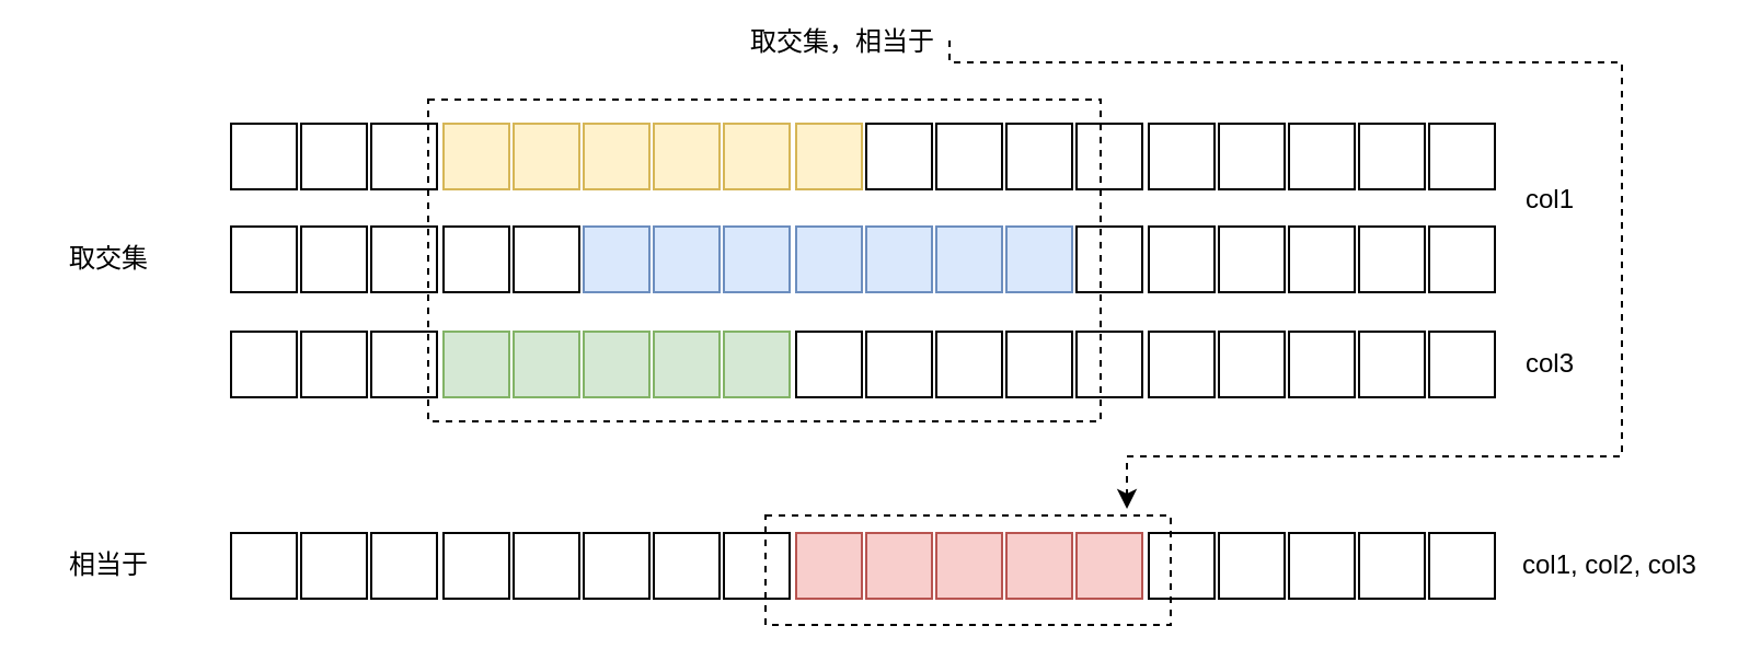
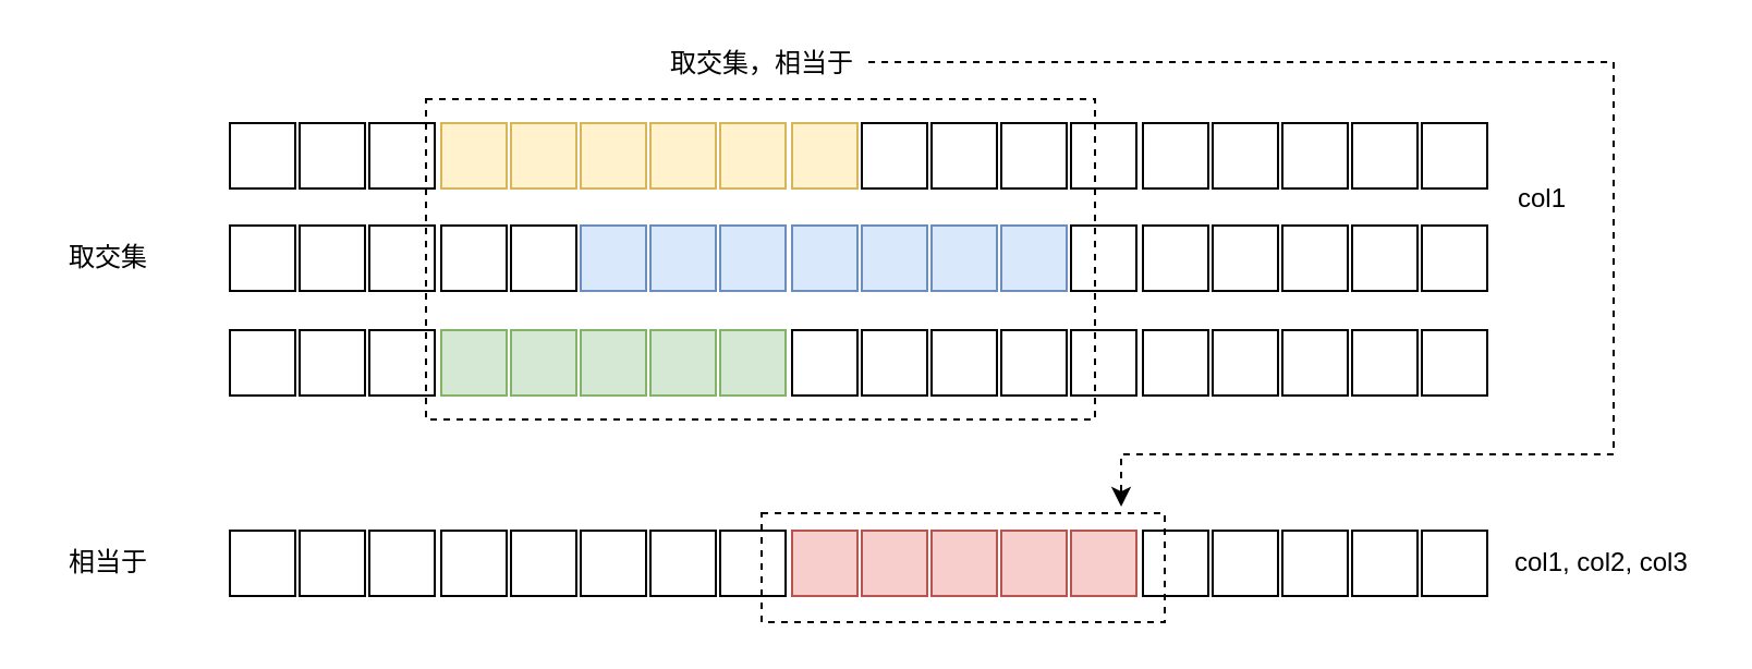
  <mxCell id="0" />
  <mxCell id="1" parent="0" />
  <mxCell id="2" value="" style="whiteSpace=wrap;html=1;aspect=fixed;" vertex="1" parent="1"><mxGeometry x="105" y="243" width="30" height="30" as="geometry" /></mxCell>
  <mxCell id="3" value="" style="whiteSpace=wrap;html=1;aspect=fixed;" vertex="1" parent="1"><mxGeometry x="298" y="243" width="30" height="30" as="geometry" /></mxCell>
  <mxCell id="4" value="" style="whiteSpace=wrap;html=1;aspect=fixed;" vertex="1" parent="1"><mxGeometry x="137" y="243" width="30" height="30" as="geometry" /></mxCell>
  <mxCell id="5" value="" style="whiteSpace=wrap;html=1;aspect=fixed;" vertex="1" parent="1"><mxGeometry x="169" y="243" width="30" height="30" as="geometry" /></mxCell>
  <mxCell id="6" value="" style="whiteSpace=wrap;html=1;aspect=fixed;" vertex="1" parent="1"><mxGeometry x="202" y="243" width="30" height="30" as="geometry" /></mxCell>
  <mxCell id="7" value="" style="whiteSpace=wrap;html=1;aspect=fixed;" vertex="1" parent="1"><mxGeometry x="234" y="243" width="30" height="30" as="geometry" /></mxCell>
  <mxCell id="8" value="" style="whiteSpace=wrap;html=1;aspect=fixed;" vertex="1" parent="1"><mxGeometry x="266" y="243" width="30" height="30" as="geometry" /></mxCell>
  <mxCell id="9" value="" style="whiteSpace=wrap;html=1;aspect=fixed;" vertex="1" parent="1"><mxGeometry x="330" y="243" width="30" height="30" as="geometry" /></mxCell>
  <mxCell id="10" value="" style="whiteSpace=wrap;html=1;aspect=fixed;fillColor=#f8cecc;strokeColor=#b85450;" vertex="1" parent="1"><mxGeometry x="363" y="243" width="30" height="30" as="geometry" /></mxCell>
  <mxCell id="11" value="" style="whiteSpace=wrap;html=1;aspect=fixed;fillColor=#f8cecc;strokeColor=#b85450;" vertex="1" parent="1"><mxGeometry x="395" y="243" width="30" height="30" as="geometry" /></mxCell>
  <mxCell id="12" value="" style="whiteSpace=wrap;html=1;aspect=fixed;fillColor=#f8cecc;strokeColor=#b85450;" vertex="1" parent="1"><mxGeometry x="427" y="243" width="30" height="30" as="geometry" /></mxCell>
  <mxCell id="13" value="" style="whiteSpace=wrap;html=1;aspect=fixed;fillColor=#f8cecc;strokeColor=#b85450;" vertex="1" parent="1"><mxGeometry x="459" y="243" width="30" height="30" as="geometry" /></mxCell>
  <mxCell id="14" value="" style="whiteSpace=wrap;html=1;aspect=fixed;fillColor=#f8cecc;strokeColor=#b85450;" vertex="1" parent="1"><mxGeometry x="491" y="243" width="30" height="30" as="geometry" /></mxCell>
  <mxCell id="15" value="" style="whiteSpace=wrap;html=1;aspect=fixed;" vertex="1" parent="1"><mxGeometry x="524" y="243" width="30" height="30" as="geometry" /></mxCell>
  <mxCell id="16" value="" style="whiteSpace=wrap;html=1;aspect=fixed;" vertex="1" parent="1"><mxGeometry x="556" y="243" width="30" height="30" as="geometry" /></mxCell>
  <mxCell id="17" value="" style="whiteSpace=wrap;html=1;aspect=fixed;" vertex="1" parent="1"><mxGeometry x="588" y="243" width="30" height="30" as="geometry" /></mxCell>
  <mxCell id="18" value="" style="whiteSpace=wrap;html=1;aspect=fixed;" vertex="1" parent="1"><mxGeometry x="620" y="243" width="30" height="30" as="geometry" /></mxCell>
  <mxCell id="19" value="" style="whiteSpace=wrap;html=1;aspect=fixed;" vertex="1" parent="1"><mxGeometry x="652" y="243" width="30" height="30" as="geometry" /></mxCell>
  <mxCell id="20" value="相当于" style="text;html=1;align=center;verticalAlign=middle;resizable=0;points=[];autosize=1;" vertex="1" parent="1"><mxGeometry x="20" y="249" width="58" height="18" as="geometry" /></mxCell>
  <mxCell id="21" value="取交集" style="text;html=1;align=center;verticalAlign=middle;resizable=0;points=[];autosize=1;" vertex="1" parent="1"><mxGeometry x="20" y="109" width="58" height="18" as="geometry" /></mxCell>
  <mxCell id="22" value="" style="whiteSpace=wrap;html=1;aspect=fixed;" vertex="1" parent="1"><mxGeometry x="105" y="151" width="30" height="30" as="geometry" /></mxCell>
  <mxCell id="23" value="" style="whiteSpace=wrap;html=1;aspect=fixed;fillColor=#d5e8d4;strokeColor=#82b366;" vertex="1" parent="1"><mxGeometry x="298" y="151" width="30" height="30" as="geometry" /></mxCell>
  <mxCell id="24" value="" style="whiteSpace=wrap;html=1;aspect=fixed;" vertex="1" parent="1"><mxGeometry x="137" y="151" width="30" height="30" as="geometry" /></mxCell>
  <mxCell id="25" value="" style="whiteSpace=wrap;html=1;aspect=fixed;" vertex="1" parent="1"><mxGeometry x="169" y="151" width="30" height="30" as="geometry" /></mxCell>
  <mxCell id="26" value="" style="whiteSpace=wrap;html=1;aspect=fixed;fillColor=#d5e8d4;strokeColor=#82b366;" vertex="1" parent="1"><mxGeometry x="202" y="151" width="30" height="30" as="geometry" /></mxCell>
  <mxCell id="27" value="" style="whiteSpace=wrap;html=1;aspect=fixed;fillColor=#d5e8d4;strokeColor=#82b366;" vertex="1" parent="1"><mxGeometry x="234" y="151" width="30" height="30" as="geometry" /></mxCell>
  <mxCell id="28" value="" style="whiteSpace=wrap;html=1;aspect=fixed;fillColor=#d5e8d4;strokeColor=#82b366;" vertex="1" parent="1"><mxGeometry x="266" y="151" width="30" height="30" as="geometry" /></mxCell>
  <mxCell id="29" value="" style="whiteSpace=wrap;html=1;aspect=fixed;fillColor=#d5e8d4;strokeColor=#82b366;" vertex="1" parent="1"><mxGeometry x="330" y="151" width="30" height="30" as="geometry" /></mxCell>
  <mxCell id="30" value="" style="whiteSpace=wrap;html=1;aspect=fixed;" vertex="1" parent="1"><mxGeometry x="363" y="151" width="30" height="30" as="geometry" /></mxCell>
  <mxCell id="31" value="" style="whiteSpace=wrap;html=1;aspect=fixed;" vertex="1" parent="1"><mxGeometry x="395" y="151" width="30" height="30" as="geometry" /></mxCell>
  <mxCell id="32" value="" style="whiteSpace=wrap;html=1;aspect=fixed;" vertex="1" parent="1"><mxGeometry x="427" y="151" width="30" height="30" as="geometry" /></mxCell>
  <mxCell id="33" value="" style="whiteSpace=wrap;html=1;aspect=fixed;" vertex="1" parent="1"><mxGeometry x="459" y="151" width="30" height="30" as="geometry" /></mxCell>
  <mxCell id="34" value="" style="whiteSpace=wrap;html=1;aspect=fixed;" vertex="1" parent="1"><mxGeometry x="491" y="151" width="30" height="30" as="geometry" /></mxCell>
  <mxCell id="35" value="" style="whiteSpace=wrap;html=1;aspect=fixed;" vertex="1" parent="1"><mxGeometry x="524" y="151" width="30" height="30" as="geometry" /></mxCell>
  <mxCell id="36" value="" style="whiteSpace=wrap;html=1;aspect=fixed;" vertex="1" parent="1"><mxGeometry x="556" y="151" width="30" height="30" as="geometry" /></mxCell>
  <mxCell id="37" value="" style="whiteSpace=wrap;html=1;aspect=fixed;" vertex="1" parent="1"><mxGeometry x="588" y="151" width="30" height="30" as="geometry" /></mxCell>
  <mxCell id="38" value="" style="whiteSpace=wrap;html=1;aspect=fixed;" vertex="1" parent="1"><mxGeometry x="620" y="151" width="30" height="30" as="geometry" /></mxCell>
  <mxCell id="39" value="" style="whiteSpace=wrap;html=1;aspect=fixed;" vertex="1" parent="1"><mxGeometry x="652" y="151" width="30" height="30" as="geometry" /></mxCell>
  <mxCell id="40" value="" style="whiteSpace=wrap;html=1;aspect=fixed;" vertex="1" parent="1"><mxGeometry x="105" y="103" width="30" height="30" as="geometry" /></mxCell>
  <mxCell id="41" value="" style="whiteSpace=wrap;html=1;aspect=fixed;fillColor=#dae8fc;strokeColor=#6c8ebf;" vertex="1" parent="1"><mxGeometry x="298" y="103" width="30" height="30" as="geometry" /></mxCell>
  <mxCell id="42" value="" style="whiteSpace=wrap;html=1;aspect=fixed;" vertex="1" parent="1"><mxGeometry x="137" y="103" width="30" height="30" as="geometry" /></mxCell>
  <mxCell id="43" value="" style="whiteSpace=wrap;html=1;aspect=fixed;" vertex="1" parent="1"><mxGeometry x="169" y="103" width="30" height="30" as="geometry" /></mxCell>
  <mxCell id="44" value="" style="whiteSpace=wrap;html=1;aspect=fixed;" vertex="1" parent="1"><mxGeometry x="202" y="103" width="30" height="30" as="geometry" /></mxCell>
  <mxCell id="45" value="" style="whiteSpace=wrap;html=1;aspect=fixed;" vertex="1" parent="1"><mxGeometry x="234" y="103" width="30" height="30" as="geometry" /></mxCell>
  <mxCell id="46" value="" style="whiteSpace=wrap;html=1;aspect=fixed;fillColor=#dae8fc;strokeColor=#6c8ebf;" vertex="1" parent="1"><mxGeometry x="266" y="103" width="30" height="30" as="geometry" /></mxCell>
  <mxCell id="47" value="" style="whiteSpace=wrap;html=1;aspect=fixed;fillColor=#dae8fc;strokeColor=#6c8ebf;" vertex="1" parent="1"><mxGeometry x="330" y="103" width="30" height="30" as="geometry" /></mxCell>
  <mxCell id="48" value="" style="whiteSpace=wrap;html=1;aspect=fixed;fillColor=#dae8fc;strokeColor=#6c8ebf;" vertex="1" parent="1"><mxGeometry x="363" y="103" width="30" height="30" as="geometry" /></mxCell>
  <mxCell id="49" value="" style="whiteSpace=wrap;html=1;aspect=fixed;fillColor=#dae8fc;strokeColor=#6c8ebf;" vertex="1" parent="1"><mxGeometry x="395" y="103" width="30" height="30" as="geometry" /></mxCell>
  <mxCell id="50" value="" style="whiteSpace=wrap;html=1;aspect=fixed;fillColor=#dae8fc;strokeColor=#6c8ebf;" vertex="1" parent="1"><mxGeometry x="427" y="103" width="30" height="30" as="geometry" /></mxCell>
  <mxCell id="51" value="" style="whiteSpace=wrap;html=1;aspect=fixed;fillColor=#dae8fc;strokeColor=#6c8ebf;" vertex="1" parent="1"><mxGeometry x="459" y="103" width="30" height="30" as="geometry" /></mxCell>
  <mxCell id="52" value="" style="whiteSpace=wrap;html=1;aspect=fixed;" vertex="1" parent="1"><mxGeometry x="491" y="103" width="30" height="30" as="geometry" /></mxCell>
  <mxCell id="53" value="" style="whiteSpace=wrap;html=1;aspect=fixed;" vertex="1" parent="1"><mxGeometry x="524" y="103" width="30" height="30" as="geometry" /></mxCell>
  <mxCell id="54" value="" style="whiteSpace=wrap;html=1;aspect=fixed;" vertex="1" parent="1"><mxGeometry x="556" y="103" width="30" height="30" as="geometry" /></mxCell>
  <mxCell id="55" value="" style="whiteSpace=wrap;html=1;aspect=fixed;" vertex="1" parent="1"><mxGeometry x="588" y="103" width="30" height="30" as="geometry" /></mxCell>
  <mxCell id="56" value="" style="whiteSpace=wrap;html=1;aspect=fixed;" vertex="1" parent="1"><mxGeometry x="620" y="103" width="30" height="30" as="geometry" /></mxCell>
  <mxCell id="57" value="" style="whiteSpace=wrap;html=1;aspect=fixed;" vertex="1" parent="1"><mxGeometry x="652" y="103" width="30" height="30" as="geometry" /></mxCell>
  <mxCell id="58" value="" style="whiteSpace=wrap;html=1;aspect=fixed;" vertex="1" parent="1"><mxGeometry x="105" y="56" width="30" height="30" as="geometry" /></mxCell>
  <mxCell id="59" value="" style="whiteSpace=wrap;html=1;aspect=fixed;fillColor=#fff2cc;strokeColor=#d6b656;" vertex="1" parent="1"><mxGeometry x="298" y="56" width="30" height="30" as="geometry" /></mxCell>
  <mxCell id="60" value="" style="whiteSpace=wrap;html=1;aspect=fixed;" vertex="1" parent="1"><mxGeometry x="137" y="56" width="30" height="30" as="geometry" /></mxCell>
  <mxCell id="61" value="" style="whiteSpace=wrap;html=1;aspect=fixed;" vertex="1" parent="1"><mxGeometry x="169" y="56" width="30" height="30" as="geometry" /></mxCell>
  <mxCell id="62" value="" style="whiteSpace=wrap;html=1;aspect=fixed;fillColor=#fff2cc;strokeColor=#d6b656;" vertex="1" parent="1"><mxGeometry x="202" y="56" width="30" height="30" as="geometry" /></mxCell>
  <mxCell id="63" value="" style="whiteSpace=wrap;html=1;aspect=fixed;fillColor=#fff2cc;strokeColor=#d6b656;" vertex="1" parent="1"><mxGeometry x="234" y="56" width="30" height="30" as="geometry" /></mxCell>
  <mxCell id="64" value="" style="whiteSpace=wrap;html=1;aspect=fixed;fillColor=#fff2cc;strokeColor=#d6b656;" vertex="1" parent="1"><mxGeometry x="266" y="56" width="30" height="30" as="geometry" /></mxCell>
  <mxCell id="65" value="" style="whiteSpace=wrap;html=1;aspect=fixed;fillColor=#fff2cc;strokeColor=#d6b656;" vertex="1" parent="1"><mxGeometry x="330" y="56" width="30" height="30" as="geometry" /></mxCell>
  <mxCell id="66" value="" style="whiteSpace=wrap;html=1;aspect=fixed;fillColor=#fff2cc;strokeColor=#d6b656;" vertex="1" parent="1"><mxGeometry x="363" y="56" width="30" height="30" as="geometry" /></mxCell>
  <mxCell id="67" value="" style="whiteSpace=wrap;html=1;aspect=fixed;" vertex="1" parent="1"><mxGeometry x="395" y="56" width="30" height="30" as="geometry" /></mxCell>
  <mxCell id="68" value="" style="whiteSpace=wrap;html=1;aspect=fixed;" vertex="1" parent="1"><mxGeometry x="427" y="56" width="30" height="30" as="geometry" /></mxCell>
  <mxCell id="69" value="" style="whiteSpace=wrap;html=1;aspect=fixed;" vertex="1" parent="1"><mxGeometry x="459" y="56" width="30" height="30" as="geometry" /></mxCell>
  <mxCell id="70" value="" style="whiteSpace=wrap;html=1;aspect=fixed;" vertex="1" parent="1"><mxGeometry x="491" y="56" width="30" height="30" as="geometry" /></mxCell>
  <mxCell id="71" value="" style="whiteSpace=wrap;html=1;aspect=fixed;" vertex="1" parent="1"><mxGeometry x="524" y="56" width="30" height="30" as="geometry" /></mxCell>
  <mxCell id="72" value="" style="whiteSpace=wrap;html=1;aspect=fixed;" vertex="1" parent="1"><mxGeometry x="556" y="56" width="30" height="30" as="geometry" /></mxCell>
  <mxCell id="73" value="" style="whiteSpace=wrap;html=1;aspect=fixed;" vertex="1" parent="1"><mxGeometry x="588" y="56" width="30" height="30" as="geometry" /></mxCell>
  <mxCell id="74" value="" style="whiteSpace=wrap;html=1;aspect=fixed;" vertex="1" parent="1"><mxGeometry x="620" y="56" width="30" height="30" as="geometry" /></mxCell>
  <mxCell id="75" value="" style="whiteSpace=wrap;html=1;aspect=fixed;" vertex="1" parent="1"><mxGeometry x="652" y="56" width="30" height="30" as="geometry" /></mxCell>
  <mxCell id="76" value="col1" style="text;html=1;align=center;verticalAlign=middle;resizable=0;points=[];autosize=1;" vertex="1" parent="1"><mxGeometry x="691" y="82" width="32" height="18" as="geometry" /></mxCell>
- <mxCell id="77" value="col3" style="text;html=1;align=center;verticalAlign=middle;resizable=0;points=[];autosize=1;" vertex="1" parent="1"><mxGeometry x="691" y="157" width="32" height="18" as="geometry" /></mxCell>
  <mxCell id="78" value="col1, col2, col3" style="text;html=1;align=left;verticalAlign=middle;resizable=0;points=[];autosize=1;" vertex="1" parent="1"><mxGeometry x="693" y="249" width="89" height="18" as="geometry" /></mxCell>
  <mxCell id="79" value="" style="rounded=0;whiteSpace=wrap;html=1;fillColor=none;dashed=1;" vertex="1" parent="1"><mxGeometry x="195" y="45" width="307" height="147" as="geometry" /></mxCell>
  <mxCell id="80" style="edgeStyle=orthogonalEdgeStyle;rounded=0;orthogonalLoop=1;jettySize=auto;html=1;entryX=0.892;entryY=-0.06;entryDx=0;entryDy=0;entryPerimeter=0;exitX=1.027;exitY=0.444;exitDx=0;exitDy=0;exitPerimeter=0;dashed=1;" edge="1" parent="1" source="81" target="82"><mxGeometry relative="1" as="geometry"><Array as="points"><mxPoint x="740" y="28" /><mxPoint x="740" y="208" /><mxPoint x="514" y="208" /></Array></mxGeometry></mxCell>
- <mxCell id="81" value="取交集，相当于" style="text;html=1;align=center;verticalAlign=middle;resizable=0;points=[];autosize=1;" vertex="1" parent="1"><mxGeometry x="336.5" y="10" width="94" height="18" as="geometry" /></mxCell>
+ <mxCell id="81" value="取交集，相当于" style="text;html=1;align=center;verticalAlign=middle;resizable=0;points=[];autosize=1;" vertex="1" parent="1"><mxGeometry x="301.5" y="20" width="94" height="18" as="geometry" /></mxCell>
  <mxCell id="82" value="" style="rounded=0;whiteSpace=wrap;html=1;fillColor=none;dashed=1;" vertex="1" parent="1"><mxGeometry x="349" y="235" width="185" height="50" as="geometry" /></mxCell>
